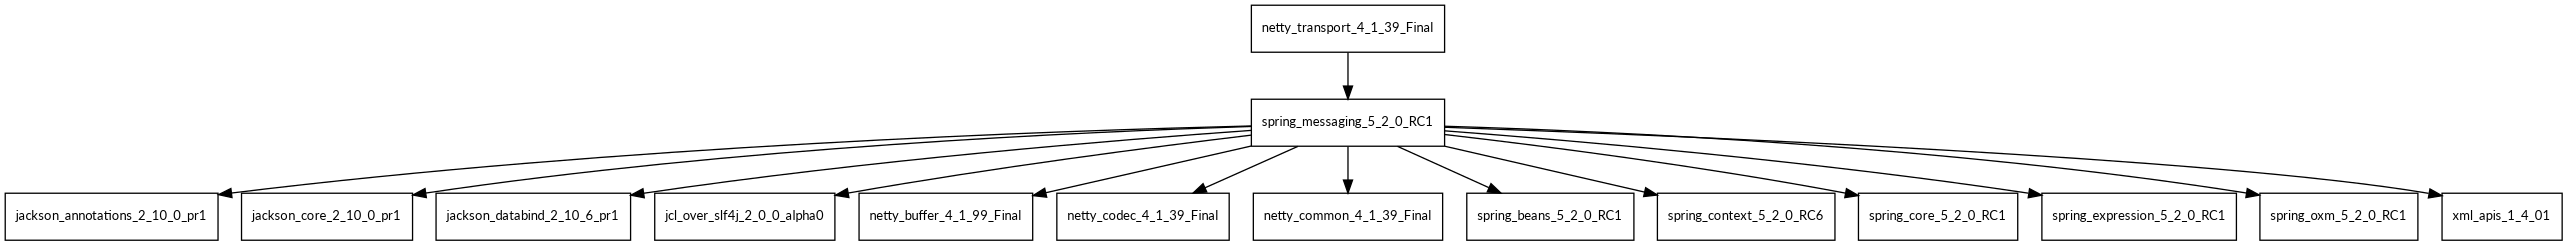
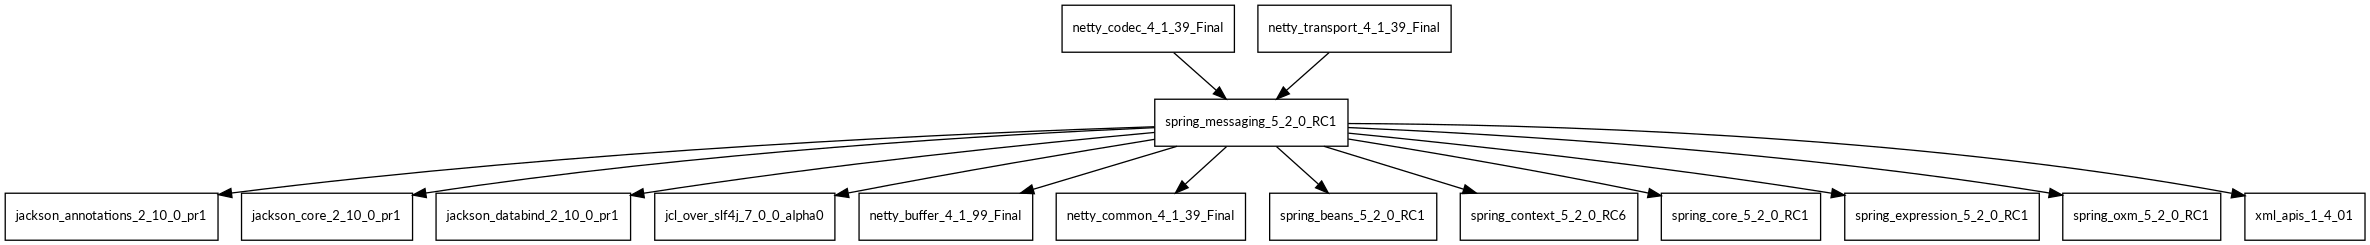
  digraph {
    fontname=Lato
    node [fontname=Lato fontsize=10.0 shape=box]
    edge [fontname=Lato]
    spring_messaging_5_2_0_RC1
    jackson_annotations_2_10_0_pr1
    jackson_core_2_10_0_pr1
-   jackson_databind_2_10_0_pr1 [label=jackson_databind_2_10_6_pr1]
-   jcl_over_slf4j_2_0_0_alpha0
+   jackson_databind_2_10_0_pr1
+   jcl_over_slf4j_2_0_0_alpha0 [label=jcl_over_slf4j_7_0_0_alpha0]
    n6 [label=netty_buffer_4_1_99_Final]
    netty_codec_4_1_39_Final
    netty_common_4_1_39_Final
    spring_beans_5_2_0_RC1
    n10 [label=spring_context_5_2_0_RC6]
    spring_core_5_2_0_RC1
    spring_expression_5_2_0_RC1
    spring_oxm_5_2_0_RC1
    xml_apis_1_4_01
    netty_transport_4_1_39_Final
    spring_messaging_5_2_0_RC1 -> jackson_annotations_2_10_0_pr1
    spring_messaging_5_2_0_RC1 -> jackson_core_2_10_0_pr1
    spring_messaging_5_2_0_RC1 -> jackson_databind_2_10_0_pr1
    spring_messaging_5_2_0_RC1 -> jcl_over_slf4j_2_0_0_alpha0
    spring_messaging_5_2_0_RC1 -> n6
-   spring_messaging_5_2_0_RC1 -> netty_codec_4_1_39_Final
+   netty_codec_4_1_39_Final -> spring_messaging_5_2_0_RC1
    spring_messaging_5_2_0_RC1 -> netty_common_4_1_39_Final
    spring_messaging_5_2_0_RC1 -> spring_beans_5_2_0_RC1
    spring_messaging_5_2_0_RC1 -> n10
    spring_messaging_5_2_0_RC1 -> spring_core_5_2_0_RC1
    spring_messaging_5_2_0_RC1 -> spring_expression_5_2_0_RC1
    spring_messaging_5_2_0_RC1 -> spring_oxm_5_2_0_RC1
    spring_messaging_5_2_0_RC1 -> xml_apis_1_4_01
    netty_transport_4_1_39_Final -> spring_messaging_5_2_0_RC1
  }
